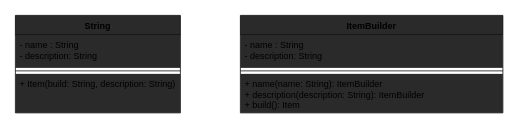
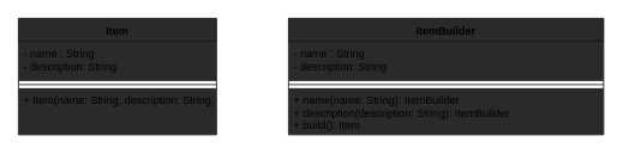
  <mxCell id="0" />
  <mxCell id="1" parent="0" />
- <mxCell id="2" value="String" style="swimlane;fontStyle=1;align=center;verticalAlign=top;childLayout=stackLayout;horizontal=1;startSize=26;horizontalStack=0;resizeParent=1;resizeParentMax=0;resizeLast=0;collapsible=1;marginBottom=0;fillColor=#2A2A2A;" parent="1" vertex="1"><mxGeometry x="20" y="20" width="220" height="130" as="geometry" /></mxCell>
+ <mxCell id="2" value="Item" style="swimlane;fontStyle=1;align=center;verticalAlign=top;childLayout=stackLayout;horizontal=1;startSize=26;horizontalStack=0;resizeParent=1;resizeParentMax=0;resizeLast=0;collapsible=1;marginBottom=0;fillColor=#2A2A2A;" parent="1" vertex="1"><mxGeometry x="20" y="20" width="220" height="130" as="geometry" /></mxCell>
  <mxCell id="3" value="- name : String&#10;- description: String" style="text;strokeColor=none;align=left;verticalAlign=top;spacingLeft=4;spacingRight=4;overflow=hidden;rotatable=0;points=[[0,0.5],[1,0.5]];portConstraint=eastwest;fillColor=#2a2a2a;" parent="2" vertex="1"><mxGeometry y="26" width="220" height="44" as="geometry" /></mxCell>
  <mxCell id="4" value="" style="line;strokeWidth=1;fillColor=none;align=left;verticalAlign=middle;spacingTop=-1;spacingLeft=3;spacingRight=3;rotatable=0;labelPosition=right;points=[];portConstraint=eastwest;" parent="2" vertex="1"><mxGeometry y="70" width="220" height="8" as="geometry" /></mxCell>
- <mxCell id="5" value="+ Item(build: String, description: String)" style="text;strokeColor=none;align=left;verticalAlign=top;spacingLeft=4;spacingRight=4;overflow=hidden;rotatable=0;points=[[0,0.5],[1,0.5]];portConstraint=eastwest;fillColor=#2a2a2a;" parent="2" vertex="1"><mxGeometry y="78" width="220" height="52" as="geometry" /></mxCell>
+ <mxCell id="5" value="+ Item(name: String, description: String)" style="text;strokeColor=none;align=left;verticalAlign=top;spacingLeft=4;spacingRight=4;overflow=hidden;rotatable=0;points=[[0,0.5],[1,0.5]];portConstraint=eastwest;fillColor=#2a2a2a;" parent="2" vertex="1"><mxGeometry y="78" width="220" height="52" as="geometry" /></mxCell>
  <mxCell id="6" value="ItemBuilder" style="swimlane;fontStyle=1;align=center;verticalAlign=top;childLayout=stackLayout;horizontal=1;startSize=26;horizontalStack=0;resizeParent=1;resizeParentMax=0;resizeLast=0;collapsible=1;marginBottom=0;fillColor=#2A2A2A;" vertex="1" parent="1"><mxGeometry x="320" y="20" width="350" height="130" as="geometry" /></mxCell>
  <mxCell id="7" value="- name : String&#10;- description: String" style="text;strokeColor=none;align=left;verticalAlign=top;spacingLeft=4;spacingRight=4;overflow=hidden;rotatable=0;points=[[0,0.5],[1,0.5]];portConstraint=eastwest;fillColor=#2a2a2a;" vertex="1" parent="6"><mxGeometry y="26" width="350" height="44" as="geometry" /></mxCell>
  <mxCell id="8" value="" style="line;strokeWidth=1;fillColor=none;align=left;verticalAlign=middle;spacingTop=-1;spacingLeft=3;spacingRight=3;rotatable=0;labelPosition=right;points=[];portConstraint=eastwest;" vertex="1" parent="6"><mxGeometry y="70" width="350" height="8" as="geometry" /></mxCell>
  <mxCell id="9" value="+ name(name: String): ItemBuilder&#10;+ description(description: String): ItemBuilder&#10;+ build(): Item&#10;" style="text;strokeColor=none;align=left;verticalAlign=top;spacingLeft=4;spacingRight=4;overflow=hidden;rotatable=0;points=[[0,0.5],[1,0.5]];portConstraint=eastwest;fillColor=#2a2a2a;" vertex="1" parent="6"><mxGeometry y="78" width="350" height="52" as="geometry" /></mxCell>
